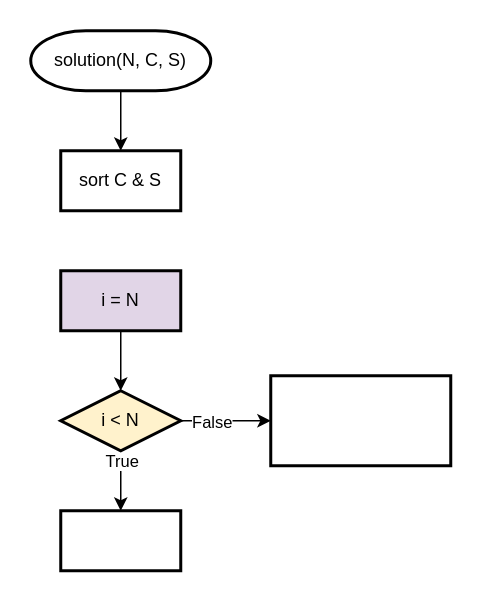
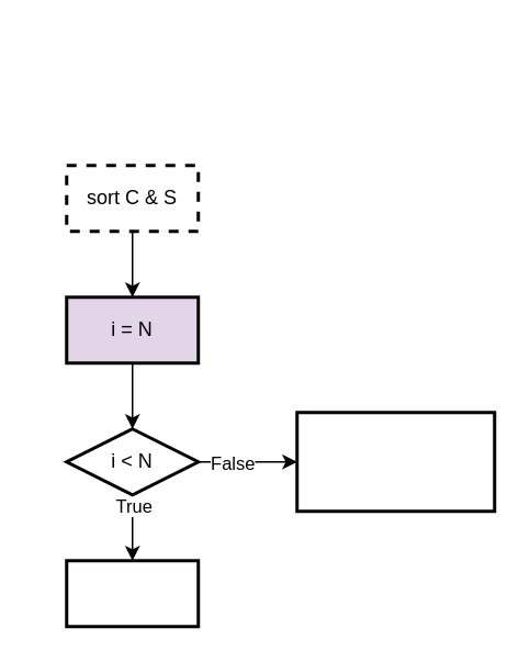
  <mxCell id="0" />
  <mxCell id="1" parent="0" />
- <mxCell id="2" value="" style="edgeStyle=orthogonalEdgeStyle;rounded=0;orthogonalLoop=1;jettySize=auto;html=1;" parent="1" source="3" target="14" edge="1"><mxGeometry relative="1" as="geometry" /></mxCell>
- <mxCell id="3" value="solution(N, C, S)" style="strokeWidth=2;html=1;shape=mxgraph.flowchart.terminator;whiteSpace=wrap;" parent="1" vertex="1"><mxGeometry x="20" y="20" width="120" height="40" as="geometry" /></mxCell>
  <mxCell id="4" value="" style="edgeStyle=orthogonalEdgeStyle;rounded=0;orthogonalLoop=1;jettySize=auto;html=1;" parent="1" source="8" target="9" edge="1"><mxGeometry relative="1" as="geometry" /></mxCell>
  <mxCell id="5" value="True" style="edgeLabel;html=1;align=center;verticalAlign=middle;resizable=0;points=[];" parent="4" vertex="1" connectable="0"><mxGeometry x="-0.719" y="1" relative="1" as="geometry"><mxPoint x="-1" as="offset" /></mxGeometry></mxCell>
  <mxCell id="6" value="" style="edgeStyle=orthogonalEdgeStyle;rounded=0;orthogonalLoop=1;jettySize=auto;html=1;" parent="1" source="8" target="12" edge="1"><mxGeometry relative="1" as="geometry" /></mxCell>
  <mxCell id="7" value="False" style="edgeLabel;html=1;align=center;verticalAlign=middle;resizable=0;points=[];" parent="6" vertex="1" connectable="0"><mxGeometry x="-0.748" y="3" relative="1" as="geometry"><mxPoint x="12.57" y="3" as="offset" /></mxGeometry></mxCell>
- <mxCell id="8" value="i &amp;lt; N" style="rhombus;whiteSpace=wrap;html=1;strokeWidth=2;fillColor=#fff2cc;" parent="1" vertex="1"><mxGeometry x="40" y="260" width="80" height="40" as="geometry" /></mxCell>
+ <mxCell id="8" value="i &amp;lt; N" style="rhombus;whiteSpace=wrap;html=1;strokeWidth=2;" parent="1" vertex="1"><mxGeometry x="40" y="260" width="80" height="40" as="geometry" /></mxCell>
  <mxCell id="9" value="" style="whiteSpace=wrap;html=1;strokeWidth=2;" parent="1" vertex="1"><mxGeometry x="40" y="340" width="80" height="40" as="geometry" /></mxCell>
  <mxCell id="10" value="" style="edgeStyle=orthogonalEdgeStyle;rounded=0;orthogonalLoop=1;jettySize=auto;html=1;" parent="1" source="11" target="8" edge="1"><mxGeometry relative="1" as="geometry" /></mxCell>
  <mxCell id="11" value="i = N" style="whiteSpace=wrap;html=1;strokeWidth=2;fillColor=#e1d5e7;" parent="1" vertex="1"><mxGeometry x="40" y="180" width="80" height="40" as="geometry" /></mxCell>
  <mxCell id="12" value="" style="whiteSpace=wrap;html=1;strokeWidth=2;" parent="1" vertex="1"><mxGeometry x="180" y="250" width="120" height="60" as="geometry" /></mxCell>
- <mxCell id="14" value="sort C &amp;amp; S" style="whiteSpace=wrap;html=1;strokeWidth=2;" parent="1" vertex="1"><mxGeometry x="40" y="100" width="80" height="40" as="geometry" /></mxCell>
+ <mxCell id="13" value="" style="edgeStyle=orthogonalEdgeStyle;rounded=0;orthogonalLoop=1;jettySize=auto;html=1;" parent="1" source="14" target="11" edge="1"><mxGeometry relative="1" as="geometry" /></mxCell>
+ <mxCell id="14" value="sort C &amp;amp; S" style="whiteSpace=wrap;html=1;strokeWidth=2;dashed=1;" parent="1" vertex="1"><mxGeometry x="40" y="100" width="80" height="40" as="geometry" /></mxCell>
